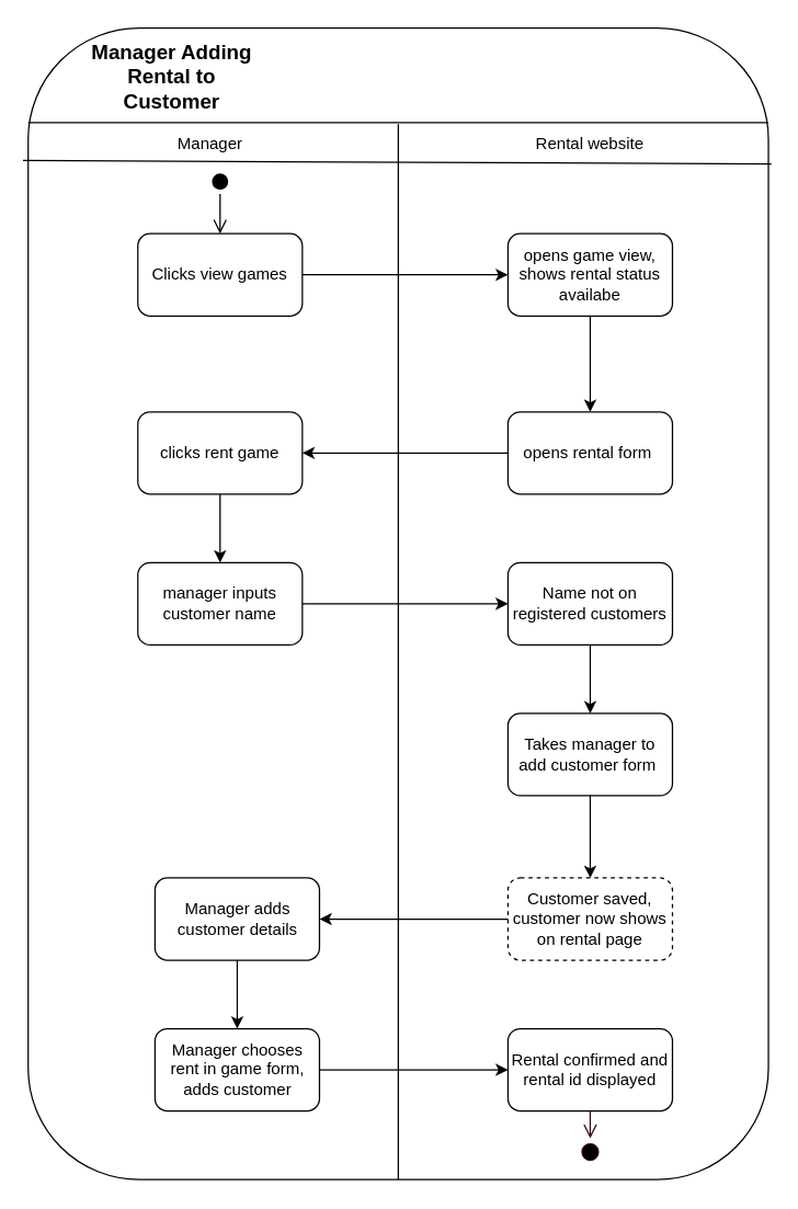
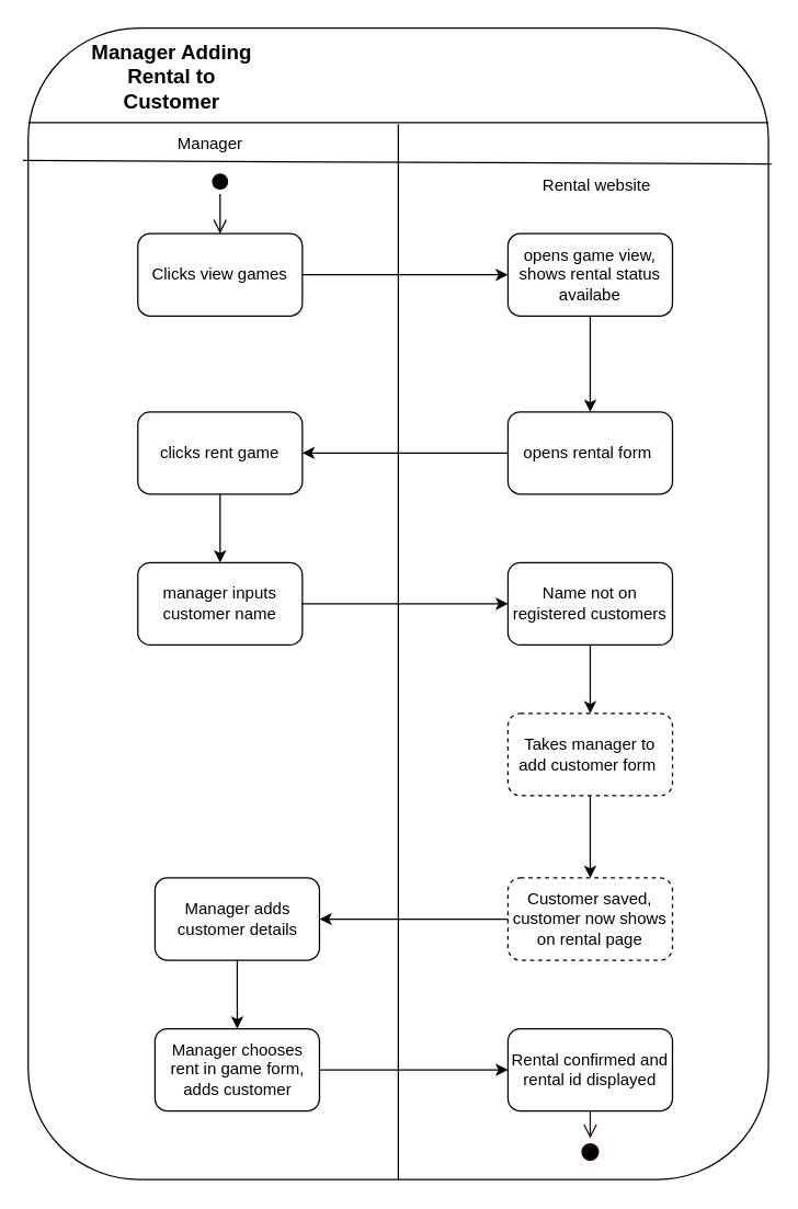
  <mxCell id="0" />
  <mxCell id="1" parent="0" />
  <mxCell id="2" value="" style="rounded=1;whiteSpace=wrap;html=1;" vertex="1" parent="1"><mxGeometry x="20" y="20" width="540" height="840" as="geometry" /></mxCell>
  <mxCell id="3" value="Manager&lt;br&gt;" style="text;html=1;strokeColor=none;fillColor=none;align=center;verticalAlign=middle;whiteSpace=wrap;rounded=0;" vertex="1" parent="1"><mxGeometry x="132.5" y="100" width="40" height="10" as="geometry" /></mxCell>
- <mxCell id="4" value="Rental website" style="text;html=1;strokeColor=none;fillColor=none;align=center;verticalAlign=middle;whiteSpace=wrap;rounded=0;" vertex="1" parent="1"><mxGeometry x="375" y="95" width="110" height="20" as="geometry" /></mxCell>
+ <mxCell id="4" value="Rental website" style="text;html=1;strokeColor=none;fillColor=none;align=center;verticalAlign=middle;whiteSpace=wrap;rounded=0;" vertex="1" parent="1"><mxGeometry x="380" y="125" width="110" height="20" as="geometry" /></mxCell>
  <mxCell id="5" value="Clicks view games" style="rounded=1;whiteSpace=wrap;html=1;" vertex="1" parent="1"><mxGeometry x="100" y="170" width="120" height="60" as="geometry" /></mxCell>
  <mxCell id="6" value="manager inputs customer name" style="rounded=1;whiteSpace=wrap;html=1;" vertex="1" parent="1"><mxGeometry x="100" y="410" width="120" height="60" as="geometry" /></mxCell>
  <mxCell id="7" value="clicks rent game" style="rounded=1;whiteSpace=wrap;html=1;" vertex="1" parent="1"><mxGeometry x="100" y="300" width="120" height="60" as="geometry" /></mxCell>
  <mxCell id="8" value="opens rental form&amp;nbsp;" style="rounded=1;whiteSpace=wrap;html=1;" vertex="1" parent="1"><mxGeometry x="370" y="300" width="120" height="60" as="geometry" /></mxCell>
  <mxCell id="9" value="opens game view, shows rental status availabe" style="rounded=1;whiteSpace=wrap;html=1;" vertex="1" parent="1"><mxGeometry x="370" y="170" width="120" height="60" as="geometry" /></mxCell>
  <mxCell id="10" value="Rental confirmed and rental id displayed" style="rounded=1;whiteSpace=wrap;html=1;" vertex="1" parent="1"><mxGeometry x="370" y="750" width="120" height="60" as="geometry" /></mxCell>
  <mxCell id="11" value="Name not on registered customers" style="rounded=1;whiteSpace=wrap;html=1;" vertex="1" parent="1"><mxGeometry x="370" y="410" width="120" height="60" as="geometry" /></mxCell>
- <mxCell id="12" value="Takes manager to add customer form&amp;nbsp;" style="rounded=1;whiteSpace=wrap;html=1;" vertex="1" parent="1"><mxGeometry x="370" y="520" width="120" height="60" as="geometry" /></mxCell>
+ <mxCell id="12" value="Takes manager to add customer form&amp;nbsp;" style="rounded=1;whiteSpace=wrap;html=1;dashed=1;" vertex="1" parent="1"><mxGeometry x="370" y="520" width="120" height="60" as="geometry" /></mxCell>
  <mxCell id="13" value="" style="endArrow=none;html=1;entryX=1.004;entryY=0.118;entryDx=0;entryDy=0;entryPerimeter=0;exitX=-0.007;exitY=0.115;exitDx=0;exitDy=0;exitPerimeter=0;" edge="1" parent="1" source="2" target="2"><mxGeometry width="50" height="50" relative="1" as="geometry"><mxPoint x="20" y="800" as="sourcePoint" /><mxPoint x="70" y="750" as="targetPoint" /></mxGeometry></mxCell>
  <mxCell id="14" value="" style="endArrow=none;html=1;entryX=0.5;entryY=1;entryDx=0;entryDy=0;" edge="1" parent="1" target="2"><mxGeometry width="50" height="50" relative="1" as="geometry"><mxPoint x="290" y="90" as="sourcePoint" /><mxPoint x="70" y="750" as="targetPoint" /></mxGeometry></mxCell>
  <mxCell id="15" value="Manager chooses rent in game form, adds customer" style="rounded=1;whiteSpace=wrap;html=1;" vertex="1" parent="1"><mxGeometry x="112.5" y="750" width="120" height="60" as="geometry" /></mxCell>
  <mxCell id="16" value="Manager adds customer details" style="rounded=1;whiteSpace=wrap;html=1;" vertex="1" parent="1"><mxGeometry x="112.5" y="640" width="120" height="60" as="geometry" /></mxCell>
  <mxCell id="17" value="Customer saved, customer now shows on rental page" style="rounded=1;whiteSpace=wrap;html=1;dashed=1;" vertex="1" parent="1"><mxGeometry x="370" y="640" width="120" height="60" as="geometry" /></mxCell>
  <mxCell id="18" value="" style="endArrow=classic;html=1;entryX=0;entryY=0.5;entryDx=0;entryDy=0;exitX=1;exitY=0.5;exitDx=0;exitDy=0;" edge="1" parent="1" source="5" target="9"><mxGeometry width="50" height="50" relative="1" as="geometry"><mxPoint x="240" y="250" as="sourcePoint" /><mxPoint x="290" y="200" as="targetPoint" /></mxGeometry></mxCell>
  <mxCell id="19" value="" style="endArrow=classic;html=1;entryX=0;entryY=0.5;entryDx=0;entryDy=0;exitX=1;exitY=0.5;exitDx=0;exitDy=0;" edge="1" parent="1" source="6" target="11"><mxGeometry width="50" height="50" relative="1" as="geometry"><mxPoint x="229.765" y="209.706" as="sourcePoint" /><mxPoint x="380.353" y="209.706" as="targetPoint" /></mxGeometry></mxCell>
  <mxCell id="20" value="" style="endArrow=classic;html=1;entryX=0.5;entryY=0;entryDx=0;entryDy=0;exitX=0.5;exitY=1;exitDx=0;exitDy=0;" edge="1" parent="1" source="7" target="6"><mxGeometry width="50" height="50" relative="1" as="geometry"><mxPoint x="239.765" y="219.706" as="sourcePoint" /><mxPoint x="390.353" y="219.706" as="targetPoint" /></mxGeometry></mxCell>
  <mxCell id="21" value="" style="endArrow=classic;html=1;entryX=1;entryY=0.5;entryDx=0;entryDy=0;exitX=0;exitY=0.5;exitDx=0;exitDy=0;" edge="1" parent="1" source="8" target="7"><mxGeometry width="50" height="50" relative="1" as="geometry"><mxPoint x="249.765" y="229.706" as="sourcePoint" /><mxPoint x="400.353" y="229.706" as="targetPoint" /></mxGeometry></mxCell>
  <mxCell id="22" value="" style="endArrow=classic;html=1;entryX=0.5;entryY=0;entryDx=0;entryDy=0;" edge="1" parent="1" source="9" target="8"><mxGeometry width="50" height="50" relative="1" as="geometry"><mxPoint x="259.765" y="239.706" as="sourcePoint" /><mxPoint x="410.353" y="239.706" as="targetPoint" /></mxGeometry></mxCell>
  <mxCell id="23" value="" style="endArrow=classic;html=1;entryX=1;entryY=0.5;entryDx=0;entryDy=0;exitX=0;exitY=0.5;exitDx=0;exitDy=0;" edge="1" parent="1" source="17" target="16"><mxGeometry width="50" height="50" relative="1" as="geometry"><mxPoint x="229.765" y="449.706" as="sourcePoint" /><mxPoint x="380.353" y="449.706" as="targetPoint" /></mxGeometry></mxCell>
  <mxCell id="24" value="" style="endArrow=classic;html=1;entryX=0.5;entryY=0;entryDx=0;entryDy=0;exitX=0.5;exitY=1;exitDx=0;exitDy=0;" edge="1" parent="1" source="12" target="17"><mxGeometry width="50" height="50" relative="1" as="geometry"><mxPoint x="239.765" y="459.706" as="sourcePoint" /><mxPoint x="390.353" y="459.706" as="targetPoint" /></mxGeometry></mxCell>
  <mxCell id="25" value="" style="endArrow=classic;html=1;entryX=0.5;entryY=0;entryDx=0;entryDy=0;" edge="1" parent="1" source="11" target="12"><mxGeometry width="50" height="50" relative="1" as="geometry"><mxPoint x="249.765" y="469.706" as="sourcePoint" /><mxPoint x="400.353" y="469.706" as="targetPoint" /></mxGeometry></mxCell>
  <mxCell id="26" value="" style="endArrow=classic;html=1;entryX=0;entryY=0.5;entryDx=0;entryDy=0;exitX=1;exitY=0.5;exitDx=0;exitDy=0;" edge="1" parent="1" source="15" target="10"><mxGeometry width="50" height="50" relative="1" as="geometry"><mxPoint x="380.353" y="680.294" as="sourcePoint" /><mxPoint x="242.706" y="680.294" as="targetPoint" /></mxGeometry></mxCell>
  <mxCell id="27" value="" style="endArrow=classic;html=1;entryX=0.5;entryY=0;entryDx=0;entryDy=0;exitX=0.5;exitY=1;exitDx=0;exitDy=0;" edge="1" parent="1" source="16" target="15"><mxGeometry width="50" height="50" relative="1" as="geometry"><mxPoint x="390.353" y="690.294" as="sourcePoint" /><mxPoint x="252.706" y="690.294" as="targetPoint" /></mxGeometry></mxCell>
  <mxCell id="28" value="" style="endArrow=none;html=1;entryX=1;entryY=0.082;entryDx=0;entryDy=0;entryPerimeter=0;" edge="1" parent="1" target="2"><mxGeometry width="50" height="50" relative="1" as="geometry"><mxPoint x="20" y="89" as="sourcePoint" /><mxPoint x="-50" y="280" as="targetPoint" /></mxGeometry></mxCell>
  <mxCell id="29" value="Manager Adding Rental to Customer" style="text;html=1;strokeColor=none;fillColor=none;align=center;verticalAlign=middle;whiteSpace=wrap;rounded=0;fontStyle=1;fontSize=15;" vertex="1" parent="1"><mxGeometry x="60" y="40" width="130" height="30" as="geometry" /></mxCell>
  <mxCell id="30" value="" style="ellipse;html=1;shape=startState;fillColor=#000000;strokeColor=#000000;fontSize=15;" vertex="1" parent="1"><mxGeometry x="151" y="123" width="18" height="18" as="geometry" /></mxCell>
  <mxCell id="31" value="" style="edgeStyle=orthogonalEdgeStyle;html=1;verticalAlign=bottom;endArrow=open;endSize=8;strokeColor=#000000;fontSize=15;" edge="1" source="30" parent="1"><mxGeometry relative="1" as="geometry"><mxPoint x="160" y="170" as="targetPoint" /><Array as="points"><mxPoint x="160" y="150" /><mxPoint x="160" y="150" /></Array></mxGeometry></mxCell>
  <mxCell id="32" value="" style="ellipse;html=1;shape=startState;fillColor=#000000;strokeColor=#33001A;fontSize=15;" vertex="1" parent="1"><mxGeometry x="420" y="830" width="20" height="20" as="geometry" /></mxCell>
  <mxCell id="33" value="" style="edgeStyle=orthogonalEdgeStyle;html=1;verticalAlign=bottom;endArrow=open;endSize=8;strokeColor=#33001A;fontSize=15;exitX=0.5;exitY=1;exitDx=0;exitDy=0;entryX=0.5;entryY=0;entryDx=0;entryDy=0;" edge="1" source="10" parent="1" target="32"><mxGeometry relative="1" as="geometry"><mxPoint x="460" y="890" as="targetPoint" /></mxGeometry></mxCell>
